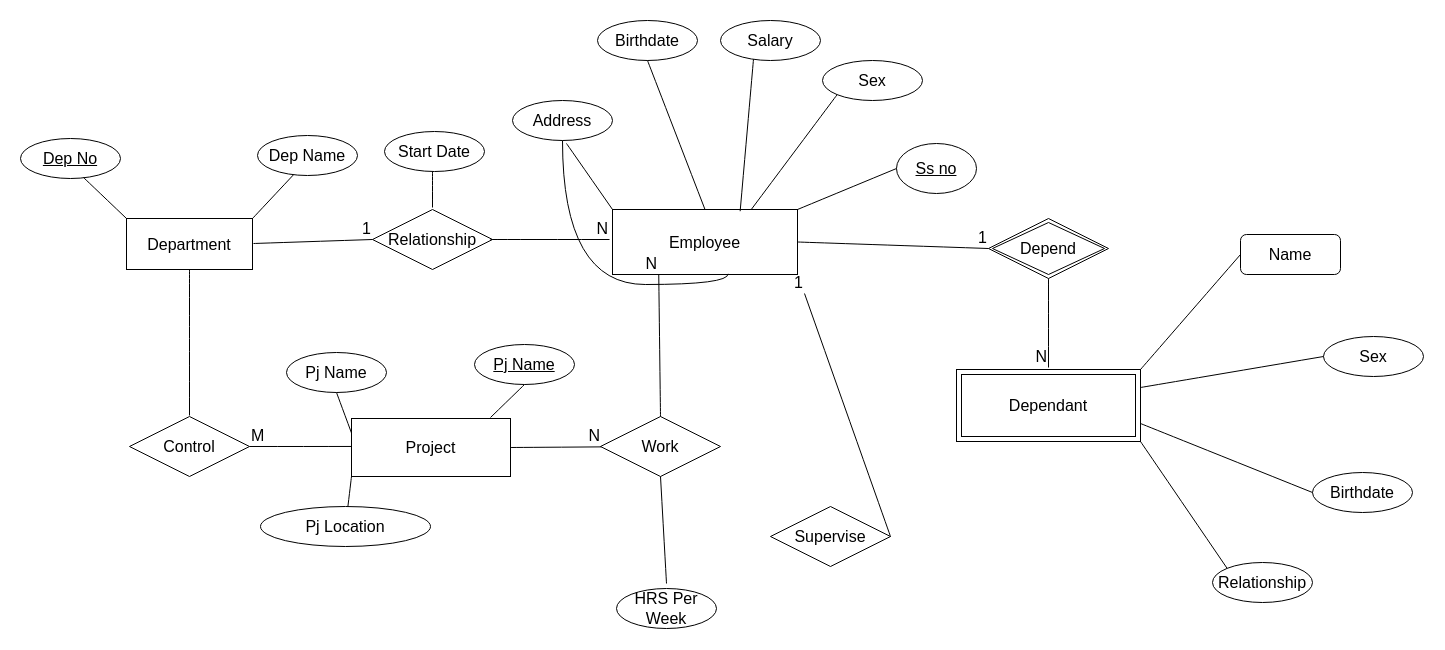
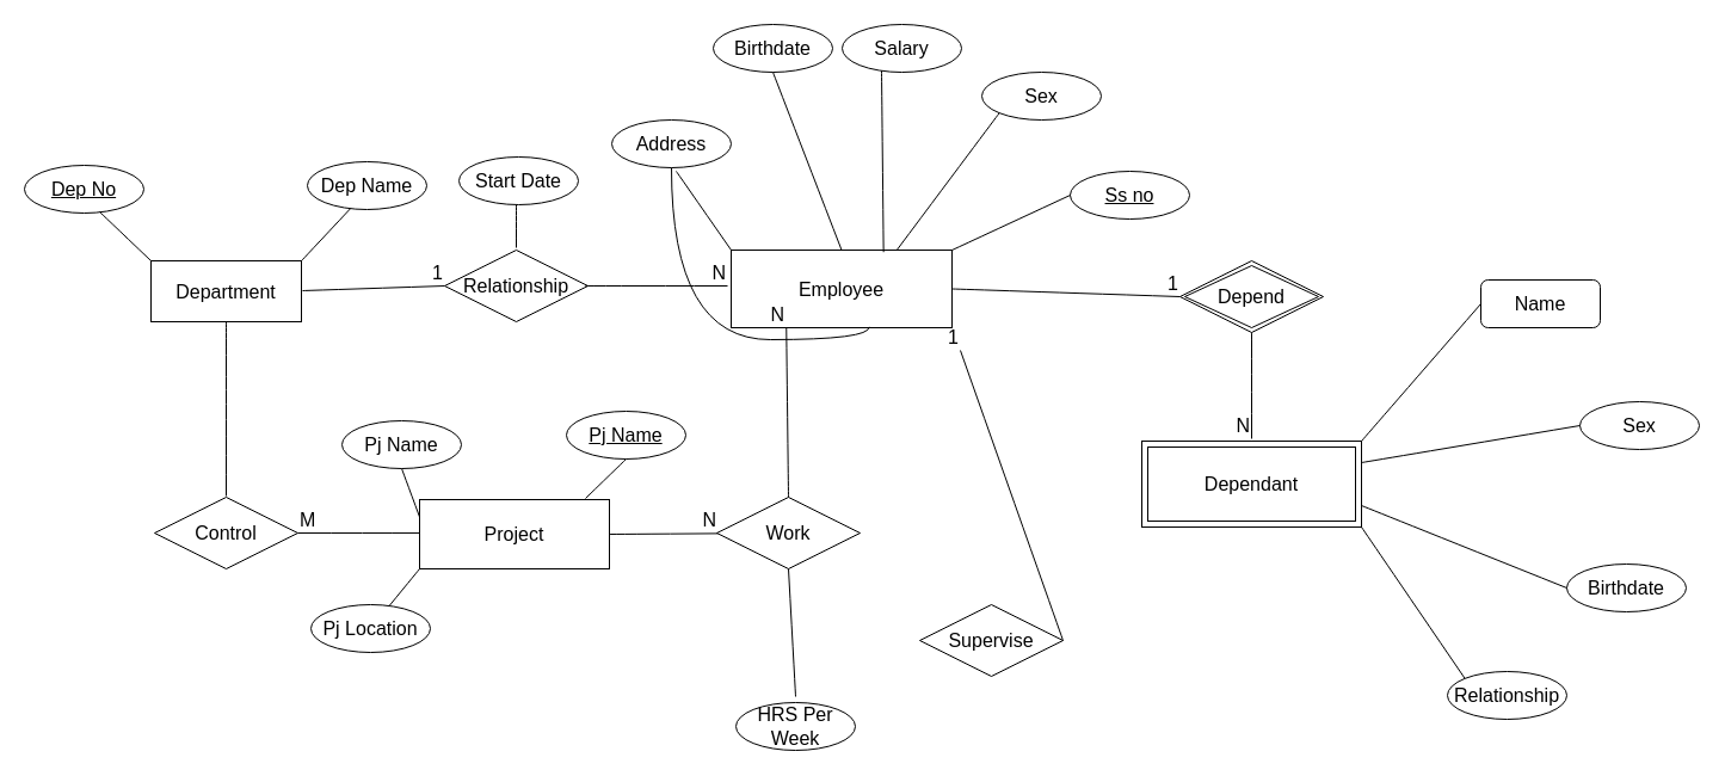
  <mxCell id="0" />
  <mxCell id="1" parent="0" />
  <mxCell id="2" value="Department" style="whiteSpace=wrap;html=1;align=center;fontSize=16;" vertex="1" parent="1"><mxGeometry x="126" y="218" width="126" height="51" as="geometry" /></mxCell>
  <mxCell id="3" value="Dep No" style="ellipse;whiteSpace=wrap;html=1;align=center;fontStyle=4;fontSize=16;" vertex="1" parent="1"><mxGeometry x="20" y="138" width="100" height="40" as="geometry" /></mxCell>
  <mxCell id="4" value="" style="endArrow=none;html=1;rounded=0;fontSize=12;startSize=8;endSize=8;curved=1;entryX=0;entryY=0;entryDx=0;entryDy=0;" edge="1" parent="1" target="2"><mxGeometry relative="1" as="geometry"><mxPoint x="83" y="177" as="sourcePoint" /><mxPoint x="243" y="177" as="targetPoint" /></mxGeometry></mxCell>
  <mxCell id="5" style="edgeStyle=none;curved=1;rounded=0;orthogonalLoop=1;jettySize=auto;html=1;exitX=1;exitY=0;exitDx=0;exitDy=0;fontSize=12;startSize=8;endSize=8;" edge="1" parent="1" source="2" target="2"><mxGeometry relative="1" as="geometry" /></mxCell>
  <mxCell id="6" value="" style="endArrow=none;html=1;rounded=0;fontSize=12;startSize=8;endSize=8;curved=1;exitX=1;exitY=0;exitDx=0;exitDy=0;entryX=0.33;entryY=0.98;entryDx=0;entryDy=0;entryPerimeter=0;" edge="1" parent="1" source="2"><mxGeometry relative="1" as="geometry"><mxPoint x="157" y="185" as="sourcePoint" /><mxPoint x="294" y="173.2" as="targetPoint" /></mxGeometry></mxCell>
  <mxCell id="7" value="Dep Name" style="ellipse;whiteSpace=wrap;html=1;align=center;fontSize=16;" vertex="1" parent="1"><mxGeometry x="257" y="135" width="100" height="40" as="geometry" /></mxCell>
  <mxCell id="8" value="" style="endArrow=none;html=1;rounded=0;fontSize=12;startSize=8;endSize=8;curved=1;exitX=0.5;exitY=1;exitDx=0;exitDy=0;" edge="1" parent="1" source="2"><mxGeometry relative="1" as="geometry"><mxPoint x="155" y="410" as="sourcePoint" /><mxPoint x="189" y="415" as="targetPoint" /></mxGeometry></mxCell>
  <mxCell id="9" value="Control" style="shape=rhombus;perimeter=rhombusPerimeter;whiteSpace=wrap;html=1;align=center;fontSize=16;" vertex="1" parent="1"><mxGeometry x="129" y="416" width="120" height="60" as="geometry" /></mxCell>
  <mxCell id="10" value="Relationship" style="shape=rhombus;perimeter=rhombusPerimeter;whiteSpace=wrap;html=1;align=center;fontSize=16;" vertex="1" parent="1"><mxGeometry x="372" y="209" width="120" height="60" as="geometry" /></mxCell>
  <mxCell id="11" value="Start Date" style="ellipse;whiteSpace=wrap;html=1;align=center;fontSize=16;" vertex="1" parent="1"><mxGeometry x="384" y="131" width="100" height="40" as="geometry" /></mxCell>
  <mxCell id="12" value="" style="endArrow=none;html=1;rounded=0;fontSize=12;startSize=8;endSize=8;curved=1;" edge="1" parent="1"><mxGeometry relative="1" as="geometry"><mxPoint x="432" y="171" as="sourcePoint" /><mxPoint x="432" as="targetPoint" y="207" /></mxGeometry></mxCell>
  <mxCell id="13" value="" style="endArrow=none;html=1;rounded=0;fontSize=12;startSize=8;endSize=8;curved=1;entryX=0;entryY=0.5;entryDx=0;entryDy=0;" edge="1" parent="1" target="10"><mxGeometry relative="1" as="geometry"><mxPoint x="253" y="243" as="sourcePoint" /><mxPoint x="413" y="243" as="targetPoint" /></mxGeometry></mxCell>
  <mxCell id="14" value="1" style="resizable=0;html=1;whiteSpace=wrap;align=right;verticalAlign=bottom;fontSize=16;" connectable="0" vertex="1" parent="13"><mxGeometry x="1" relative="1" as="geometry" /></mxCell>
  <mxCell id="15" value="" style="endArrow=none;html=1;rounded=0;fontSize=12;startSize=8;endSize=8;curved=1;" edge="1" parent="1"><mxGeometry relative="1" as="geometry"><mxPoint x="490" y="239" as="sourcePoint" /><mxPoint x="609" y="239" as="targetPoint" /></mxGeometry></mxCell>
  <mxCell id="16" value="N" style="resizable=0;html=1;whiteSpace=wrap;align=right;verticalAlign=bottom;fontSize=16;" connectable="0" vertex="1" parent="15"><mxGeometry x="1" relative="1" as="geometry" /></mxCell>
  <mxCell id="17" value="Work" style="shape=rhombus;perimeter=rhombusPerimeter;whiteSpace=wrap;html=1;align=center;fontSize=16;" vertex="1" parent="1"><mxGeometry x="600" y="416" width="120" height="60" as="geometry" /></mxCell>
  <mxCell id="18" value="Employee" style="whiteSpace=wrap;html=1;align=center;fontSize=16;" vertex="1" parent="1"><mxGeometry x="612" y="209" width="185" height="65" as="geometry" /></mxCell>
- <mxCell id="19" value="Ss no" style="ellipse;whiteSpace=wrap;html=1;align=center;fontStyle=4;fontSize=16;" vertex="1" parent="1"><mxGeometry x="896" y="143" width="80" height="50" as="geometry" /></mxCell>
+ <mxCell id="19" value="Ss no" style="ellipse;whiteSpace=wrap;html=1;align=center;fontStyle=4;fontSize=16;" vertex="1" parent="1"><mxGeometry x="896" y="143" width="100" height="40" as="geometry" /></mxCell>
  <mxCell id="20" value="Sex" style="ellipse;whiteSpace=wrap;html=1;align=center;fontSize=16;" vertex="1" parent="1"><mxGeometry x="822" y="60" width="100" height="40" as="geometry" /></mxCell>
  <mxCell id="21" value="Birthdate" style="ellipse;whiteSpace=wrap;html=1;align=center;fontSize=16;" vertex="1" parent="1"><mxGeometry x="597" y="20" width="100" height="40" as="geometry" /></mxCell>
  <mxCell id="22" value="Address" style="ellipse;whiteSpace=wrap;html=1;align=center;fontSize=16;" vertex="1" parent="1"><mxGeometry x="512" y="100" width="100" height="40" as="geometry" /></mxCell>
  <mxCell id="23" value="" style="endArrow=none;html=1;rounded=0;fontSize=12;startSize=8;endSize=8;curved=1;entryX=0;entryY=0;entryDx=0;entryDy=0;" edge="1" parent="1" target="18"><mxGeometry relative="1" as="geometry"><mxPoint x="566" y="143" as="sourcePoint" /><mxPoint x="716" y="174" as="targetPoint" /></mxGeometry></mxCell>
  <mxCell id="24" value="" style="endArrow=none;html=1;rounded=0;fontSize=12;startSize=8;endSize=8;curved=1;entryX=0.5;entryY=0;entryDx=0;entryDy=0;exitX=0.5;exitY=1;exitDx=0;exitDy=0;" edge="1" parent="1" source="21" target="18"><mxGeometry relative="1" as="geometry"><mxPoint x="703" y="71" as="sourcePoint" /><mxPoint x="698" y="200" as="targetPoint" /></mxGeometry></mxCell>
  <mxCell id="25" value="" style="endArrow=none;html=1;rounded=0;fontSize=12;startSize=8;endSize=8;curved=1;exitX=0;exitY=1;exitDx=0;exitDy=0;entryX=0.75;entryY=0;entryDx=0;entryDy=0;" edge="1" parent="1" source="20" target="18"><mxGeometry relative="1" as="geometry"><mxPoint x="579" y="347" as="sourcePoint" /><mxPoint x="739" y="347" as="targetPoint" /></mxGeometry></mxCell>
  <mxCell id="26" value="" style="endArrow=none;html=1;rounded=0;fontSize=12;startSize=8;endSize=8;curved=1;entryX=0;entryY=0.5;entryDx=0;entryDy=0;exitX=1;exitY=0;exitDx=0;exitDy=0;" edge="1" parent="1" source="18" target="19"><mxGeometry relative="1" as="geometry"><mxPoint x="802" y="233" as="sourcePoint" /><mxPoint x="896" y="181" as="targetPoint" /></mxGeometry></mxCell>
  <mxCell id="27" value="" style="endArrow=none;html=1;rounded=0;fontSize=12;startSize=8;endSize=8;curved=1;exitX=0.5;exitY=0;exitDx=0;exitDy=0;entryX=0.25;entryY=1;entryDx=0;entryDy=0;" edge="1" parent="1" source="17" target="18"><mxGeometry relative="1" as="geometry"><mxPoint x="713" y="340" as="sourcePoint" /><mxPoint x="704" y="296" as="targetPoint" /></mxGeometry></mxCell>
  <mxCell id="28" value="N" style="resizable=0;html=1;whiteSpace=wrap;align=right;verticalAlign=bottom;fontSize=16;" connectable="0" vertex="1" parent="27"><mxGeometry x="1" relative="1" as="geometry" /></mxCell>
  <mxCell id="29" value="" style="endArrow=none;html=1;rounded=0;fontSize=12;startSize=8;endSize=8;curved=1;exitX=1;exitY=0.5;exitDx=0;exitDy=0;" edge="1" parent="1" source="33" target="17"><mxGeometry relative="1" as="geometry"><mxPoint x="444" y="355" as="sourcePoint" /><mxPoint x="604" y="355" as="targetPoint" /><Array as="points" /></mxGeometry></mxCell>
  <mxCell id="30" value="N" style="resizable=0;html=1;whiteSpace=wrap;align=right;verticalAlign=bottom;fontSize=16;" connectable="0" vertex="1" parent="29"><mxGeometry x="1" relative="1" as="geometry" /></mxCell>
  <mxCell id="31" value="" style="endArrow=none;html=1;rounded=0;fontSize=12;startSize=8;endSize=8;curved=1;exitX=1;exitY=0.5;exitDx=0;exitDy=0;" edge="1" parent="1" source="9" target="33"><mxGeometry relative="1" as="geometry"><mxPoint x="249" y="446" as="sourcePoint" /><mxPoint x="644" y="446" as="targetPoint" /><Array as="points"><mxPoint x="477" y="446" /></Array></mxGeometry></mxCell>
  <mxCell id="32" value="M" style="resizable=0;html=1;whiteSpace=wrap;align=left;verticalAlign=bottom;fontSize=16;" connectable="0" vertex="1" parent="31"><mxGeometry x="-1" relative="1" as="geometry" /></mxCell>
  <mxCell id="33" value="Project" style="whiteSpace=wrap;html=1;align=center;fontSize=16;" vertex="1" parent="1"><mxGeometry x="351" y="418" width="159" height="58" as="geometry" /></mxCell>
  <mxCell id="34" value="Supervise" style="shape=rhombus;perimeter=rhombusPerimeter;whiteSpace=wrap;html=1;align=center;fontSize=16;" vertex="1" parent="1"><mxGeometry x="770" y="506" width="120" height="60" as="geometry" /></mxCell>
  <mxCell id="35" value="" style="endArrow=none;html=1;rounded=0;fontSize=12;startSize=8;endSize=8;curved=1;exitX=0.625;exitY=0.99;exitDx=0;exitDy=0;exitPerimeter=0;edgeStyle=orthogonalEdgeStyle;" edge="1" parent="1" source="18" target="22"><mxGeometry relative="1" as="geometry"><mxPoint x="757" y="430" as="sourcePoint" /><mxPoint x="917" y="430" as="targetPoint" /></mxGeometry></mxCell>
  <mxCell id="36" value="" style="endArrow=none;html=1;rounded=0;fontSize=12;startSize=8;endSize=8;curved=1;exitX=1;exitY=0.5;exitDx=0;exitDy=0;" edge="1" parent="1" source="34"><mxGeometry relative="1" as="geometry"><mxPoint x="832" y="468" as="sourcePoint" /><mxPoint x="804" y="293" as="targetPoint" /></mxGeometry></mxCell>
  <mxCell id="37" value="1" style="resizable=0;html=1;whiteSpace=wrap;align=right;verticalAlign=bottom;fontSize=16;" connectable="0" vertex="1" parent="36"><mxGeometry x="1" relative="1" as="geometry" /></mxCell>
  <mxCell id="38" value="Depend" style="shape=rhombus;double=1;perimeter=rhombusPerimeter;whiteSpace=wrap;html=1;align=center;fontSize=16;" vertex="1" parent="1"><mxGeometry x="988" y="218" width="120" height="60" as="geometry" /></mxCell>
  <mxCell id="39" value="" style="endArrow=none;html=1;rounded=0;fontSize=12;startSize=8;endSize=8;curved=1;exitX=1;exitY=0.5;exitDx=0;exitDy=0;entryX=0;entryY=0.5;entryDx=0;entryDy=0;" edge="1" parent="1" source="18" target="38"><mxGeometry relative="1" as="geometry"><mxPoint x="1061" y="355" as="sourcePoint" /><mxPoint x="1221" y="355" as="targetPoint" /></mxGeometry></mxCell>
  <mxCell id="40" value="1" style="resizable=0;html=1;whiteSpace=wrap;align=right;verticalAlign=bottom;fontSize=16;" connectable="0" vertex="1" parent="39"><mxGeometry x="1" relative="1" as="geometry" /></mxCell>
  <mxCell id="41" value="" style="endArrow=none;html=1;rounded=0;fontSize=12;startSize=8;endSize=8;curved=1;exitX=0.5;exitY=1;exitDx=0;exitDy=0;" edge="1" parent="1" source="38"><mxGeometry relative="1" as="geometry"><mxPoint x="1061" y="355" as="sourcePoint" /><mxPoint x="1048" y="367" as="targetPoint" /></mxGeometry></mxCell>
  <mxCell id="42" value="N" style="resizable=0;html=1;whiteSpace=wrap;align=right;verticalAlign=bottom;fontSize=16;" connectable="0" vertex="1" parent="41"><mxGeometry x="1" relative="1" as="geometry" /></mxCell>
  <mxCell id="43" value="Dependant" style="shape=ext;margin=3;double=1;whiteSpace=wrap;html=1;align=center;fontSize=16;" vertex="1" parent="1"><mxGeometry x="956" y="369" width="184" height="72" as="geometry" /></mxCell>
  <mxCell id="44" value="Sex" style="ellipse;whiteSpace=wrap;html=1;align=center;fontSize=16;" vertex="1" parent="1"><mxGeometry x="1323" y="336" width="100" height="40" as="geometry" /></mxCell>
  <mxCell id="45" value="Name" style="whiteSpace=wrap;html=1;align=center;fontSize=16;rounded=1;" vertex="1" parent="1"><mxGeometry x="1240" y="234" width="100" height="40" as="geometry" /></mxCell>
  <mxCell id="46" value="Relationship" style="ellipse;whiteSpace=wrap;html=1;align=center;fontSize=16;" vertex="1" parent="1"><mxGeometry x="1212" y="562" width="100" height="40" as="geometry" /></mxCell>
  <mxCell id="47" value="Birthdate" style="ellipse;whiteSpace=wrap;html=1;align=center;fontSize=16;" vertex="1" parent="1"><mxGeometry x="1312" y="472" width="100" height="40" as="geometry" /></mxCell>
  <mxCell id="48" value="" style="endArrow=none;html=1;rounded=0;fontSize=12;startSize=8;endSize=8;curved=1;entryX=0;entryY=0;entryDx=0;entryDy=0;exitX=1;exitY=1;exitDx=0;exitDy=0;" edge="1" parent="1" source="43" target="46"><mxGeometry relative="1" as="geometry"><mxPoint x="1061" y="355" as="sourcePoint" /><mxPoint x="1221" y="355" as="targetPoint" /></mxGeometry></mxCell>
  <mxCell id="49" value="" style="endArrow=none;html=1;rounded=0;fontSize=12;startSize=8;endSize=8;curved=1;entryX=0;entryY=0.5;entryDx=0;entryDy=0;exitX=1;exitY=0.75;exitDx=0;exitDy=0;" edge="1" parent="1" source="43" target="47"><mxGeometry relative="1" as="geometry"><mxPoint x="1061" y="355" as="sourcePoint" /><mxPoint x="1221" y="355" as="targetPoint" /></mxGeometry></mxCell>
  <mxCell id="50" value="" style="endArrow=none;html=1;rounded=0;fontSize=12;startSize=8;endSize=8;curved=1;entryX=0;entryY=0.5;entryDx=0;entryDy=0;exitX=1;exitY=0.25;exitDx=0;exitDy=0;" edge="1" parent="1" source="43" target="44"><mxGeometry relative="1" as="geometry"><mxPoint x="1061" y="355" as="sourcePoint" /><mxPoint x="1221" y="355" as="targetPoint" /></mxGeometry></mxCell>
  <mxCell id="51" value="" style="endArrow=none;html=1;rounded=0;fontSize=12;startSize=8;endSize=8;curved=1;entryX=0;entryY=0.5;entryDx=0;entryDy=0;exitX=1;exitY=0;exitDx=0;exitDy=0;" edge="1" parent="1" source="43" target="45"><mxGeometry relative="1" as="geometry"><mxPoint x="1061" y="355" as="sourcePoint" /><mxPoint x="1221" y="355" as="targetPoint" /></mxGeometry></mxCell>
  <mxCell id="52" value="Pj Name" style="ellipse;whiteSpace=wrap;html=1;align=center;fontStyle=4;fontSize=16;" vertex="1" parent="1"><mxGeometry x="474" y="344" width="100" height="40" as="geometry" /></mxCell>
  <mxCell id="53" value="Pj Name" style="ellipse;whiteSpace=wrap;html=1;align=center;fontSize=16;" vertex="1" parent="1"><mxGeometry x="286" y="352" width="100" height="40" as="geometry" /></mxCell>
- <mxCell id="54" value="Pj Location" style="ellipse;whiteSpace=wrap;html=1;align=center;fontSize=16;" vertex="1" parent="1"><mxGeometry x="260" y="506" width="170" height="40" as="geometry" /></mxCell>
+ <mxCell id="54" value="Pj Location" style="ellipse;whiteSpace=wrap;html=1;align=center;fontSize=16;" vertex="1" parent="1"><mxGeometry x="260" y="506" width="100" height="40" as="geometry" /></mxCell>
  <mxCell id="55" value="HRS Per Week" style="ellipse;whiteSpace=wrap;html=1;align=center;fontSize=16;" vertex="1" parent="1"><mxGeometry x="616" y="588" width="100" height="40" as="geometry" /></mxCell>
- <mxCell id="56" value="Salary" style="ellipse;whiteSpace=wrap;html=1;align=center;fontSize=16;" vertex="1" parent="1"><mxGeometry x="720" y="20" width="100" height="40" as="geometry" /></mxCell>
+ <mxCell id="56" value="Salary" style="ellipse;whiteSpace=wrap;html=1;align=center;fontSize=16;" vertex="1" parent="1"><mxGeometry x="705" y="20" width="100" height="40" as="geometry" /></mxCell>
  <mxCell id="57" value="" style="endArrow=none;html=1;rounded=0;fontSize=12;startSize=8;endSize=8;curved=1;exitX=0.33;exitY=0.967;exitDx=0;exitDy=0;exitPerimeter=0;entryX=0.69;entryY=0.026;entryDx=0;entryDy=0;entryPerimeter=0;" edge="1" parent="1" source="56" target="18"><mxGeometry relative="1" as="geometry"><mxPoint x="872" y="355" as="sourcePoint" /><mxPoint x="1032" y="355" as="targetPoint" /></mxGeometry></mxCell>
  <mxCell id="58" value="" style="endArrow=none;html=1;rounded=0;fontSize=12;startSize=8;endSize=8;curved=1;entryX=0.5;entryY=1;entryDx=0;entryDy=0;" edge="1" parent="1" target="17"><mxGeometry relative="1" as="geometry"><mxPoint x="666" y="583" as="sourcePoint" /><mxPoint x="749" y="375" as="targetPoint" /></mxGeometry></mxCell>
  <mxCell id="59" value="" style="endArrow=none;html=1;rounded=0;fontSize=12;startSize=8;endSize=8;curved=1;exitX=0.5;exitY=1;exitDx=0;exitDy=0;entryX=0;entryY=0.25;entryDx=0;entryDy=0;" edge="1" parent="1" source="53" target="33"><mxGeometry relative="1" as="geometry"><mxPoint x="441" y="375" as="sourcePoint" /><mxPoint x="601" y="375" as="targetPoint" /></mxGeometry></mxCell>
  <mxCell id="60" value="" style="endArrow=none;html=1;rounded=0;fontSize=12;startSize=8;endSize=8;curved=1;exitX=0.5;exitY=1;exitDx=0;exitDy=0;" edge="1" parent="1" source="52"><mxGeometry relative="1" as="geometry"><mxPoint x="441" y="375" as="sourcePoint" /><mxPoint x="490" y="417" as="targetPoint" /></mxGeometry></mxCell>
  <mxCell id="61" value="" style="endArrow=none;html=1;rounded=0;fontSize=12;startSize=8;endSize=8;curved=1;exitX=0;exitY=1;exitDx=0;exitDy=0;" edge="1" parent="1" source="33" target="54"><mxGeometry relative="1" as="geometry"><mxPoint x="441" y="375" as="sourcePoint" /><mxPoint x="601" y="375" as="targetPoint" /></mxGeometry></mxCell>
